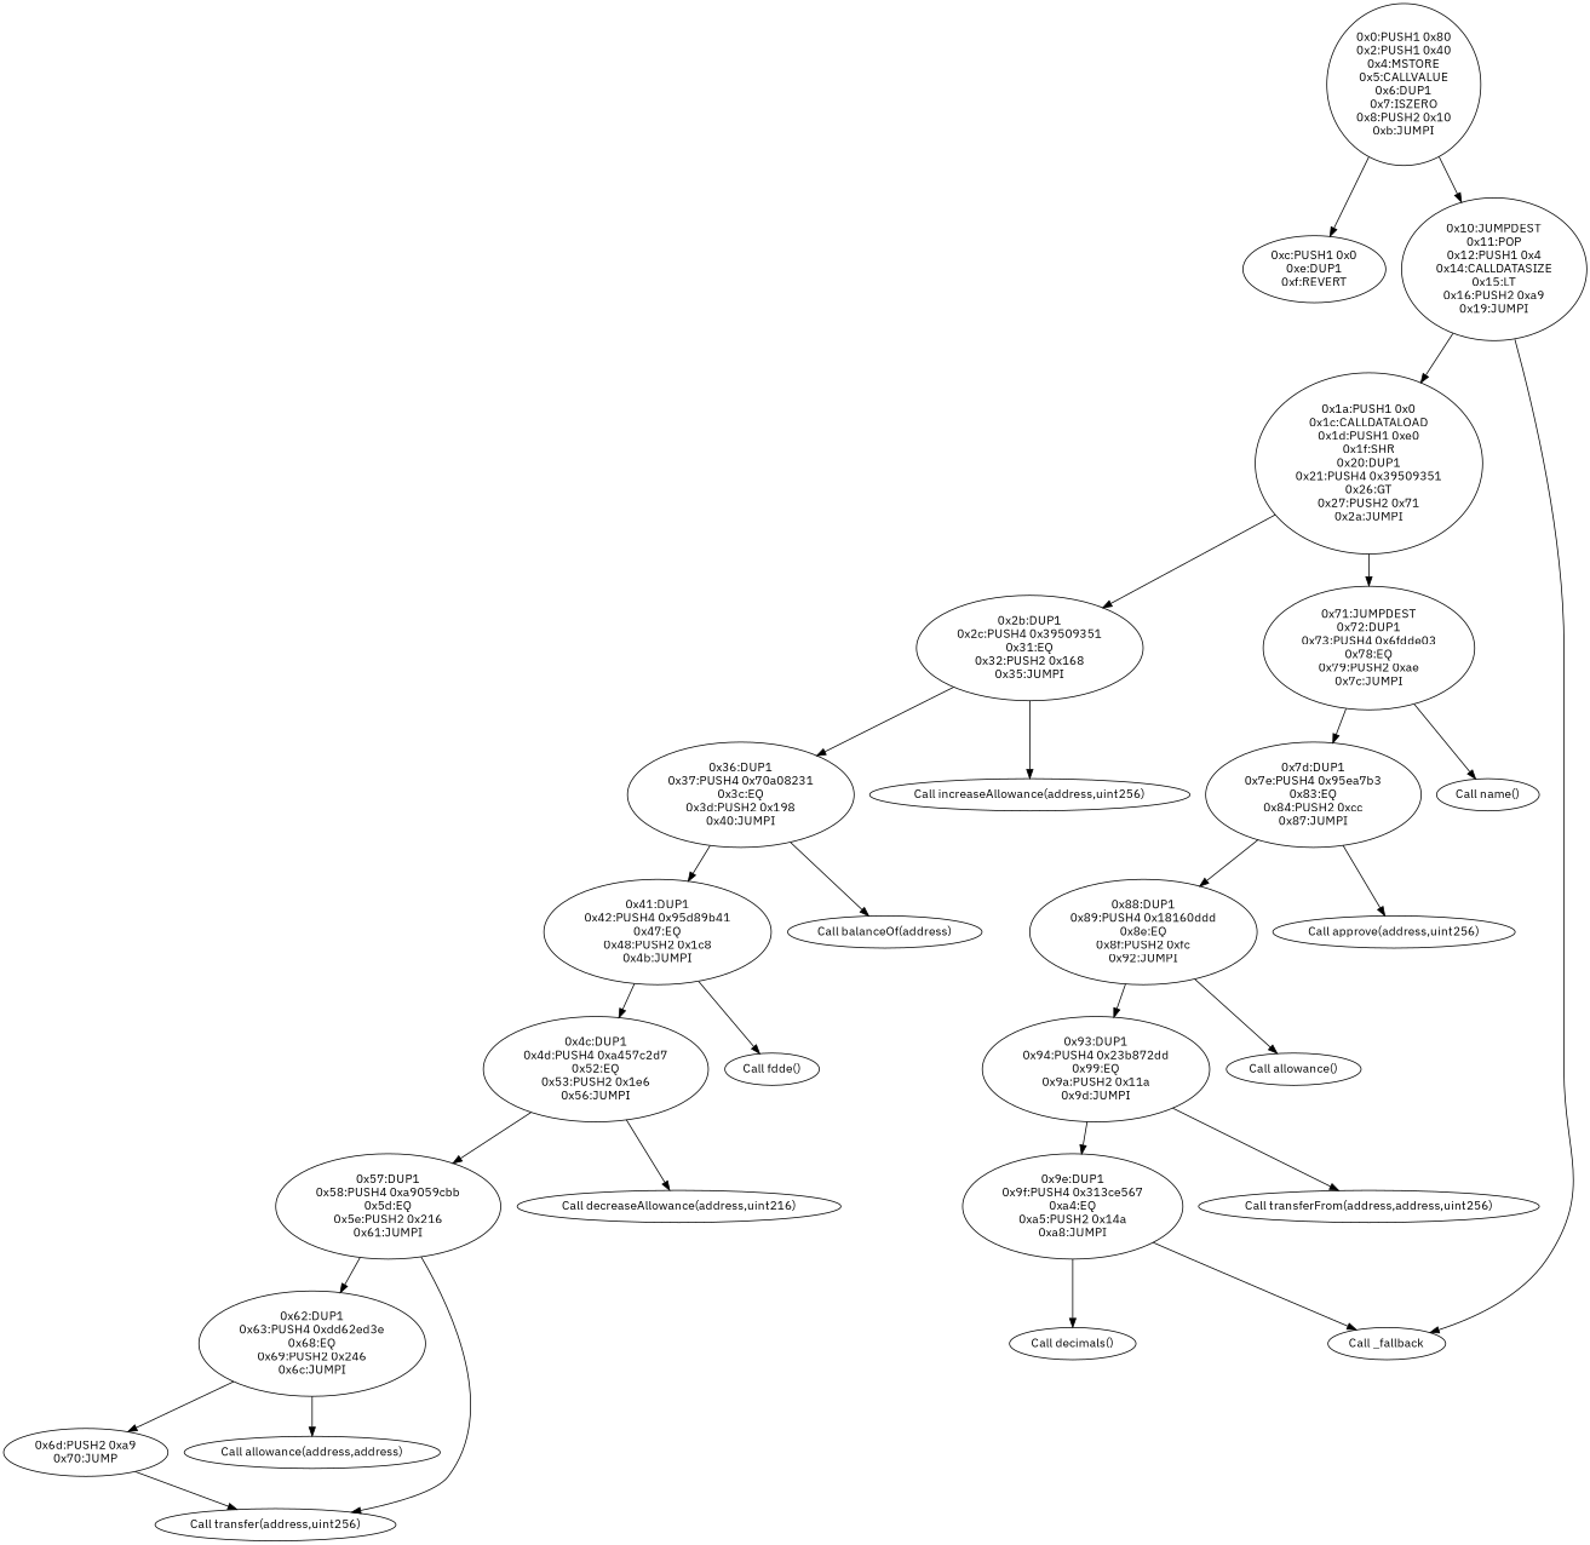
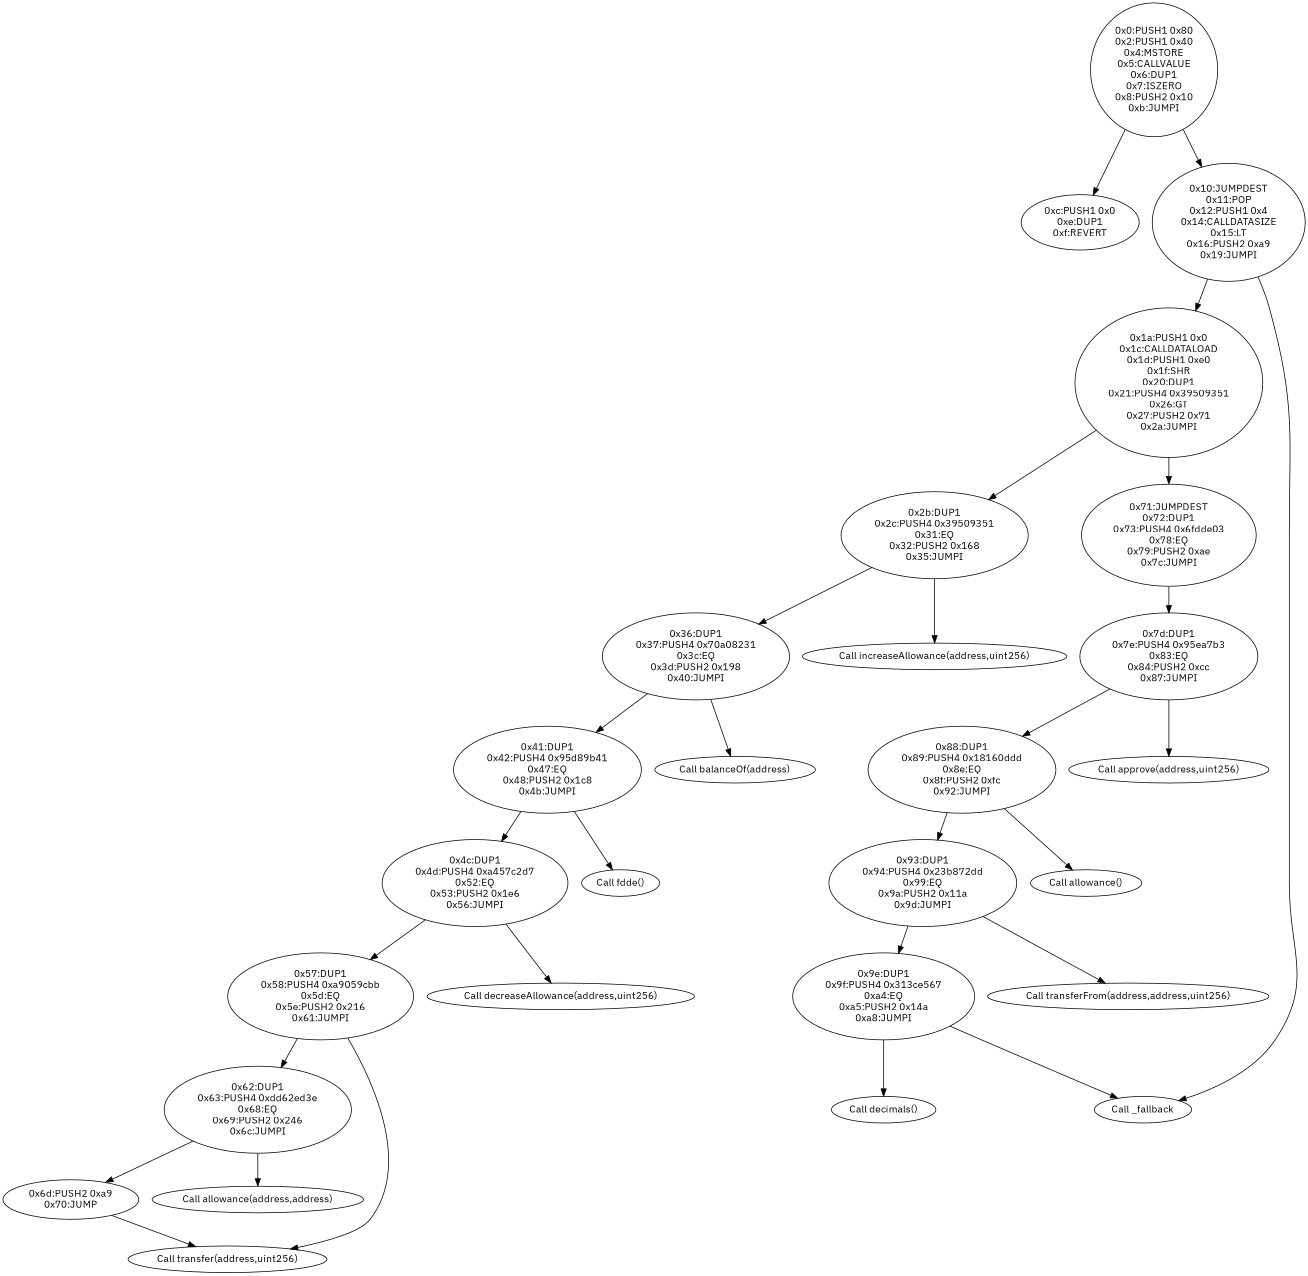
  digraph {
    fontname="IBM Plex Sans"
    node [fontname="IBM Plex Sans"]
    edge [fontname="IBM Plex Sans"]
    n1 [label="0x0:PUSH1 0x80\n0x2:PUSH1 0x40\n0x4:MSTORE\n0x5:CALLVALUE\n0x6:DUP1\n0x7:ISZERO\n0x8:PUSH2 0x10\n0xb:JUMPI"]
    n2 [label="0xc:PUSH1 0x0\n0xe:DUP1\n0xf:REVERT"]
    n3 [label="0x10:JUMPDEST\n0x11:POP\n0x12:PUSH1 0x4\n0x14:CALLDATASIZE\n0x15:LT\n0x16:PUSH2 0xa9\n0x19:JUMPI"]
    n4 [label="0x1a:PUSH1 0x0\n0x1c:CALLDATALOAD\n0x1d:PUSH1 0xe0\n0x1f:SHR\n0x20:DUP1\n0x21:PUSH4 0x39509351\n0x26:GT\n0x27:PUSH2 0x71\n0x2a:JUMPI"]
    n5 [label="Call _fallback"]
    n6 [label="0x2b:DUP1\n0x2c:PUSH4 0x39509351\n0x31:EQ\n0x32:PUSH2 0x168\n0x35:JUMPI"]
    n7 [label="0x71:JUMPDEST\n0x72:DUP1\n0x73:PUSH4 0x6fdde03\n0x78:EQ\n0x79:PUSH2 0xae\n0x7c:JUMPI"]
    n8 [label="0x36:DUP1\n0x37:PUSH4 0x70a08231\n0x3c:EQ\n0x3d:PUSH2 0x198\n0x40:JUMPI"]
    n9 [label="Call increaseAllowance(address,uint256)"]
    n10 [label="0x7d:DUP1\n0x7e:PUSH4 0x95ea7b3\n0x83:EQ\n0x84:PUSH2 0xcc\n0x87:JUMPI"]
-   n11 [label="Call name()"]
    n12 [label="0x41:DUP1\n0x42:PUSH4 0x95d89b41\n0x47:EQ\n0x48:PUSH2 0x1c8\n0x4b:JUMPI"]
    n13 [label="Call balanceOf(address)"]
    n14 [label="0x88:DUP1\n0x89:PUSH4 0x18160ddd\n0x8e:EQ\n0x8f:PUSH2 0xfc\n0x92:JUMPI"]
    n15 [label="Call approve(address,uint256)"]
    n16 [label="0x4c:DUP1\n0x4d:PUSH4 0xa457c2d7\n0x52:EQ\n0x53:PUSH2 0x1e6\n0x56:JUMPI"]
    n17 [label="Call fdde()"]
    n18 [label="0x57:DUP1\n0x58:PUSH4 0xa9059cbb\n0x5d:EQ\n0x5e:PUSH2 0x216\n0x61:JUMPI"]
-   n19 [label="Call decreaseAllowance(address,uint216)"]
+   n19 [label="Call decreaseAllowance(address,uint256)"]
    n20 [label="0x62:DUP1\n0x63:PUSH4 0xdd62ed3e\n0x68:EQ\n0x69:PUSH2 0x246\n0x6c:JUMPI"]
    n21 [label="Call transfer(address,uint256)"]
    n22 [label="0x6d:PUSH2 0xa9\n0x70:JUMP"]
    n23 [label="Call allowance(address,address)"]
    n24 [label="0x93:DUP1\n0x94:PUSH4 0x23b872dd\n0x99:EQ\n0x9a:PUSH2 0x11a\n0x9d:JUMPI"]
    n25 [label="Call allowance()"]
    n26 [label="0x9e:DUP1\n0x9f:PUSH4 0x313ce567\n0xa4:EQ\n0xa5:PUSH2 0x14a\n0xa8:JUMPI"]
    n27 [label="Call transferFrom(address,address,uint256)"]
    n28 [label="Call decimals()"]
    n1 -> n2
    n1 -> n3
    n3 -> n4
    n3 -> n5
    n4 -> n6
    n4 -> n7
    n6 -> n8
    n6 -> n9
    n7 -> n10
-   n7 -> n11
    n8 -> n12
    n8 -> n13
    n10 -> n14
    n10 -> n15
    n12 -> n16
    n12 -> n17
    n14 -> n24
    n14 -> n25
    n16 -> n18
    n16 -> n19
    n18 -> n20
    n18 -> n21
    n20 -> n22
    n20 -> n23
    n22 -> n21
    n24 -> n26
    n24 -> n27
    n26 -> n5
    n26 -> n28
  }
